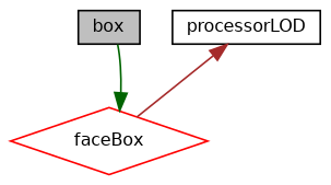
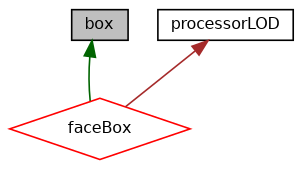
  digraph {
    node [color=black fontname=Helvetica fontsize=10 shape=box]
    edge [dir=back fontname=Helvetica fontsize=10 labelfontname=Helvetica labelfontsize=10 style=solid]
    n1 [fillcolor=grey75 fontcolor=black height=0.2 label=box style=filled width=0.4]
    n2 [color=red height=0.2 label=faceBox shape=diamond width=0.4]
    n3 [height=0.2 label=processorLOD width=0.4]
-   n2 -> n1 [color=darkgreen]
+   n1 -> n2 [color=darkgreen]
    n3 -> n2 [color=brown]
  }
